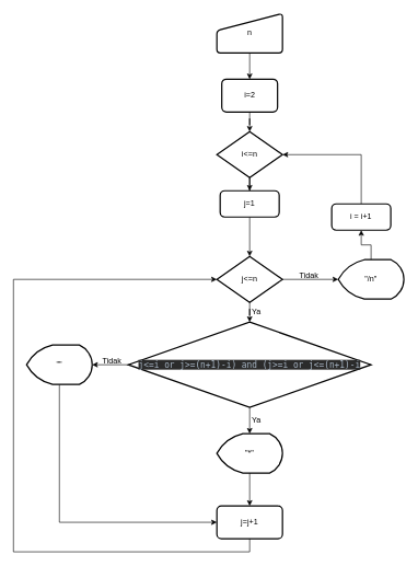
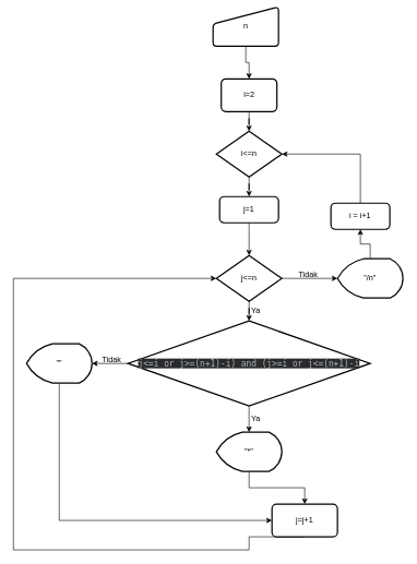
  <mxCell id="0" />
  <mxCell id="1" parent="0" />
  <mxCell id="2" value="" style="edgeStyle=orthogonalEdgeStyle;rounded=0;orthogonalLoop=1;jettySize=auto;html=1;" edge="1" parent="1" source="3" target="5"><mxGeometry relative="1" as="geometry" /></mxCell>
- <mxCell id="3" value="n" style="html=1;strokeWidth=2;shape=manualInput;whiteSpace=wrap;rounded=1;size=26;arcSize=11;" vertex="1" parent="1"><mxGeometry x="330" y="20" width="100" height="60" as="geometry" /></mxCell>
+ <mxCell id="3" value="n" style="html=1;strokeWidth=2;shape=manualInput;whiteSpace=wrap;rounded=1;size=26;arcSize=11;" vertex="1" parent="1"><mxGeometry x="325" y="10" width="100" height="60" as="geometry" /></mxCell>
  <mxCell id="4" value="" style="edgeStyle=orthogonalEdgeStyle;rounded=0;orthogonalLoop=1;jettySize=auto;html=1;" edge="1" parent="1" source="5" target="7"><mxGeometry relative="1" as="geometry" /></mxCell>
  <mxCell id="5" value="i=2" style="rounded=1;whiteSpace=wrap;html=1;absoluteArcSize=1;arcSize=14;strokeWidth=2;" vertex="1" parent="1"><mxGeometry x="337.5" y="120" width="85" height="50" as="geometry" /></mxCell>
  <mxCell id="6" value="" style="edgeStyle=orthogonalEdgeStyle;rounded=0;orthogonalLoop=1;jettySize=auto;html=1;" edge="1" parent="1" source="7" target="9"><mxGeometry relative="1" as="geometry" /></mxCell>
  <mxCell id="7" value="i&amp;lt;=n" style="strokeWidth=2;html=1;shape=mxgraph.flowchart.decision;whiteSpace=wrap;" vertex="1" parent="1"><mxGeometry x="330" y="200" width="100" height="70" as="geometry" /></mxCell>
  <mxCell id="8" value="" style="edgeStyle=orthogonalEdgeStyle;rounded=0;orthogonalLoop=1;jettySize=auto;html=1;" edge="1" parent="1" source="9" target="14"><mxGeometry relative="1" as="geometry" /></mxCell>
- <mxCell id="9" value="j=1" style="rounded=1;whiteSpace=wrap;html=1;absoluteArcSize=1;arcSize=14;strokeWidth=2;" vertex="1" parent="1"><mxGeometry x="335" y="290" width="90" height="40" as="geometry" /></mxCell>
+ <mxCell id="9" value="j=1" style="rounded=1;whiteSpace=wrap;html=1;absoluteArcSize=1;arcSize=14;strokeWidth=2;" vertex="1" parent="1"><mxGeometry x="335" y="300" width="90" height="40" as="geometry" /></mxCell>
  <mxCell id="10" style="edgeStyle=orthogonalEdgeStyle;rounded=0;orthogonalLoop=1;jettySize=auto;html=1;exitX=0.5;exitY=0;exitDx=0;exitDy=0;entryX=1;entryY=0.5;entryDx=0;entryDy=0;entryPerimeter=0;" edge="1" parent="1" source="11" target="7"><mxGeometry relative="1" as="geometry" /></mxCell>
  <mxCell id="11" value="i = i+1" style="rounded=1;whiteSpace=wrap;html=1;absoluteArcSize=1;arcSize=14;strokeWidth=2;" vertex="1" parent="1"><mxGeometry x="505" y="310" width="90" height="40" as="geometry" /></mxCell>
  <mxCell id="12" value="" style="edgeStyle=orthogonalEdgeStyle;rounded=0;orthogonalLoop=1;jettySize=auto;html=1;" edge="1" parent="1" source="14" target="16"><mxGeometry relative="1" as="geometry" /></mxCell>
  <mxCell id="13" value="" style="edgeStyle=orthogonalEdgeStyle;rounded=0;orthogonalLoop=1;jettySize=auto;html=1;" edge="1" parent="1" source="14" target="19"><mxGeometry relative="1" as="geometry" /></mxCell>
  <mxCell id="14" value="j&amp;lt;=n" style="strokeWidth=2;html=1;shape=mxgraph.flowchart.decision;whiteSpace=wrap;" vertex="1" parent="1"><mxGeometry x="330" y="390" width="100" height="70" as="geometry" /></mxCell>
  <mxCell id="15" value="" style="edgeStyle=orthogonalEdgeStyle;rounded=0;orthogonalLoop=1;jettySize=auto;html=1;" edge="1" parent="1" source="16" target="11"><mxGeometry relative="1" as="geometry" /></mxCell>
  <mxCell id="16" value="&quot;/n&quot;" style="strokeWidth=2;html=1;shape=mxgraph.flowchart.display;whiteSpace=wrap;" vertex="1" parent="1"><mxGeometry x="515" y="395" width="100" height="60" as="geometry" /></mxCell>
  <mxCell id="17" value="" style="edgeStyle=orthogonalEdgeStyle;rounded=0;orthogonalLoop=1;jettySize=auto;html=1;" edge="1" parent="1" source="19" target="23"><mxGeometry relative="1" as="geometry" /></mxCell>
  <mxCell id="18" value="" style="edgeStyle=orthogonalEdgeStyle;rounded=0;orthogonalLoop=1;jettySize=auto;html=1;" edge="1" parent="1" source="19" target="25"><mxGeometry relative="1" as="geometry" /></mxCell>
  <mxCell id="19" value="&lt;pre style=&quot;background-color: rgb(43, 43, 43);&quot;&gt;&lt;font face=&quot;JetBrains Mono, monospace&quot; color=&quot;#a9b7c6&quot;&gt;&lt;span style=&quot;font-size: 13.067px;&quot;&gt;j&amp;lt;=i or j&amp;gt;=(n+1)-i) and (j&amp;gt;=i or j&amp;lt;=(n+1)-i&lt;/span&gt;&lt;span style=&quot;font-size: 9.8pt;&quot;&gt;&lt;br&gt;&lt;/span&gt;&lt;/font&gt;&lt;/pre&gt;" style="strokeWidth=2;html=1;shape=mxgraph.flowchart.decision;whiteSpace=wrap;" vertex="1" parent="1"><mxGeometry x="195" y="490" width="370" height="130" as="geometry" /></mxCell>
  <mxCell id="20" value="Tidak" style="text;html=1;align=center;verticalAlign=middle;resizable=0;points=[];autosize=1;strokeColor=none;fillColor=none;" vertex="1" parent="1"><mxGeometry x="445" y="405" width="50" height="30" as="geometry" /></mxCell>
  <mxCell id="21" value="Ya" style="text;html=1;align=center;verticalAlign=middle;resizable=0;points=[];autosize=1;strokeColor=none;fillColor=none;" vertex="1" parent="1"><mxGeometry x="370" y="460" width="40" height="30" as="geometry" /></mxCell>
  <mxCell id="22" style="edgeStyle=orthogonalEdgeStyle;rounded=0;orthogonalLoop=1;jettySize=auto;html=1;exitX=0.5;exitY=1;exitDx=0;exitDy=0;exitPerimeter=0;entryX=0;entryY=0.5;entryDx=0;entryDy=0;" edge="1" parent="1" source="23" target="29"><mxGeometry relative="1" as="geometry"><mxPoint x="150" y="660" as="targetPoint" /></mxGeometry></mxCell>
  <mxCell id="23" value="&quot;&quot;" style="strokeWidth=2;html=1;shape=mxgraph.flowchart.display;whiteSpace=wrap;" vertex="1" parent="1"><mxGeometry x="40" y="525" width="100" height="60" as="geometry" /></mxCell>
  <mxCell id="24" value="" style="edgeStyle=orthogonalEdgeStyle;rounded=0;orthogonalLoop=1;jettySize=auto;html=1;" edge="1" parent="1" source="25" target="29"><mxGeometry relative="1" as="geometry" /></mxCell>
  <mxCell id="25" value="&quot;*&quot;" style="strokeWidth=2;html=1;shape=mxgraph.flowchart.display;whiteSpace=wrap;" vertex="1" parent="1"><mxGeometry x="330" y="660" width="100" height="60" as="geometry" /></mxCell>
  <mxCell id="26" value="Tidak" style="text;html=1;align=center;verticalAlign=middle;resizable=0;points=[];autosize=1;strokeColor=none;fillColor=none;" vertex="1" parent="1"><mxGeometry x="145" y="535" width="50" height="30" as="geometry" /></mxCell>
  <mxCell id="27" value="Ya" style="text;html=1;align=center;verticalAlign=middle;resizable=0;points=[];autosize=1;strokeColor=none;fillColor=none;" vertex="1" parent="1"><mxGeometry x="370" y="625" width="40" height="30" as="geometry" /></mxCell>
  <mxCell id="28" style="edgeStyle=orthogonalEdgeStyle;rounded=0;orthogonalLoop=1;jettySize=auto;html=1;exitX=0.5;exitY=1;exitDx=0;exitDy=0;entryX=0;entryY=0.5;entryDx=0;entryDy=0;entryPerimeter=0;endSize=6;" edge="1" parent="1" source="29" target="14"><mxGeometry relative="1" as="geometry"><Array as="points"><mxPoint x="380" y="840" /><mxPoint x="20" y="840" /><mxPoint x="20" y="425" /></Array></mxGeometry></mxCell>
- <mxCell id="29" value="j=j+1" style="rounded=1;whiteSpace=wrap;html=1;absoluteArcSize=1;arcSize=14;strokeWidth=2;" vertex="1" parent="1"><mxGeometry x="330" y="770" width="100" height="50" as="geometry" /></mxCell>
+ <mxCell id="29" value="j=j+1" style="rounded=1;whiteSpace=wrap;html=1;absoluteArcSize=1;arcSize=14;strokeWidth=2;" vertex="1" parent="1"><mxGeometry x="415" y="770" width="100" height="50" as="geometry" /></mxCell>
